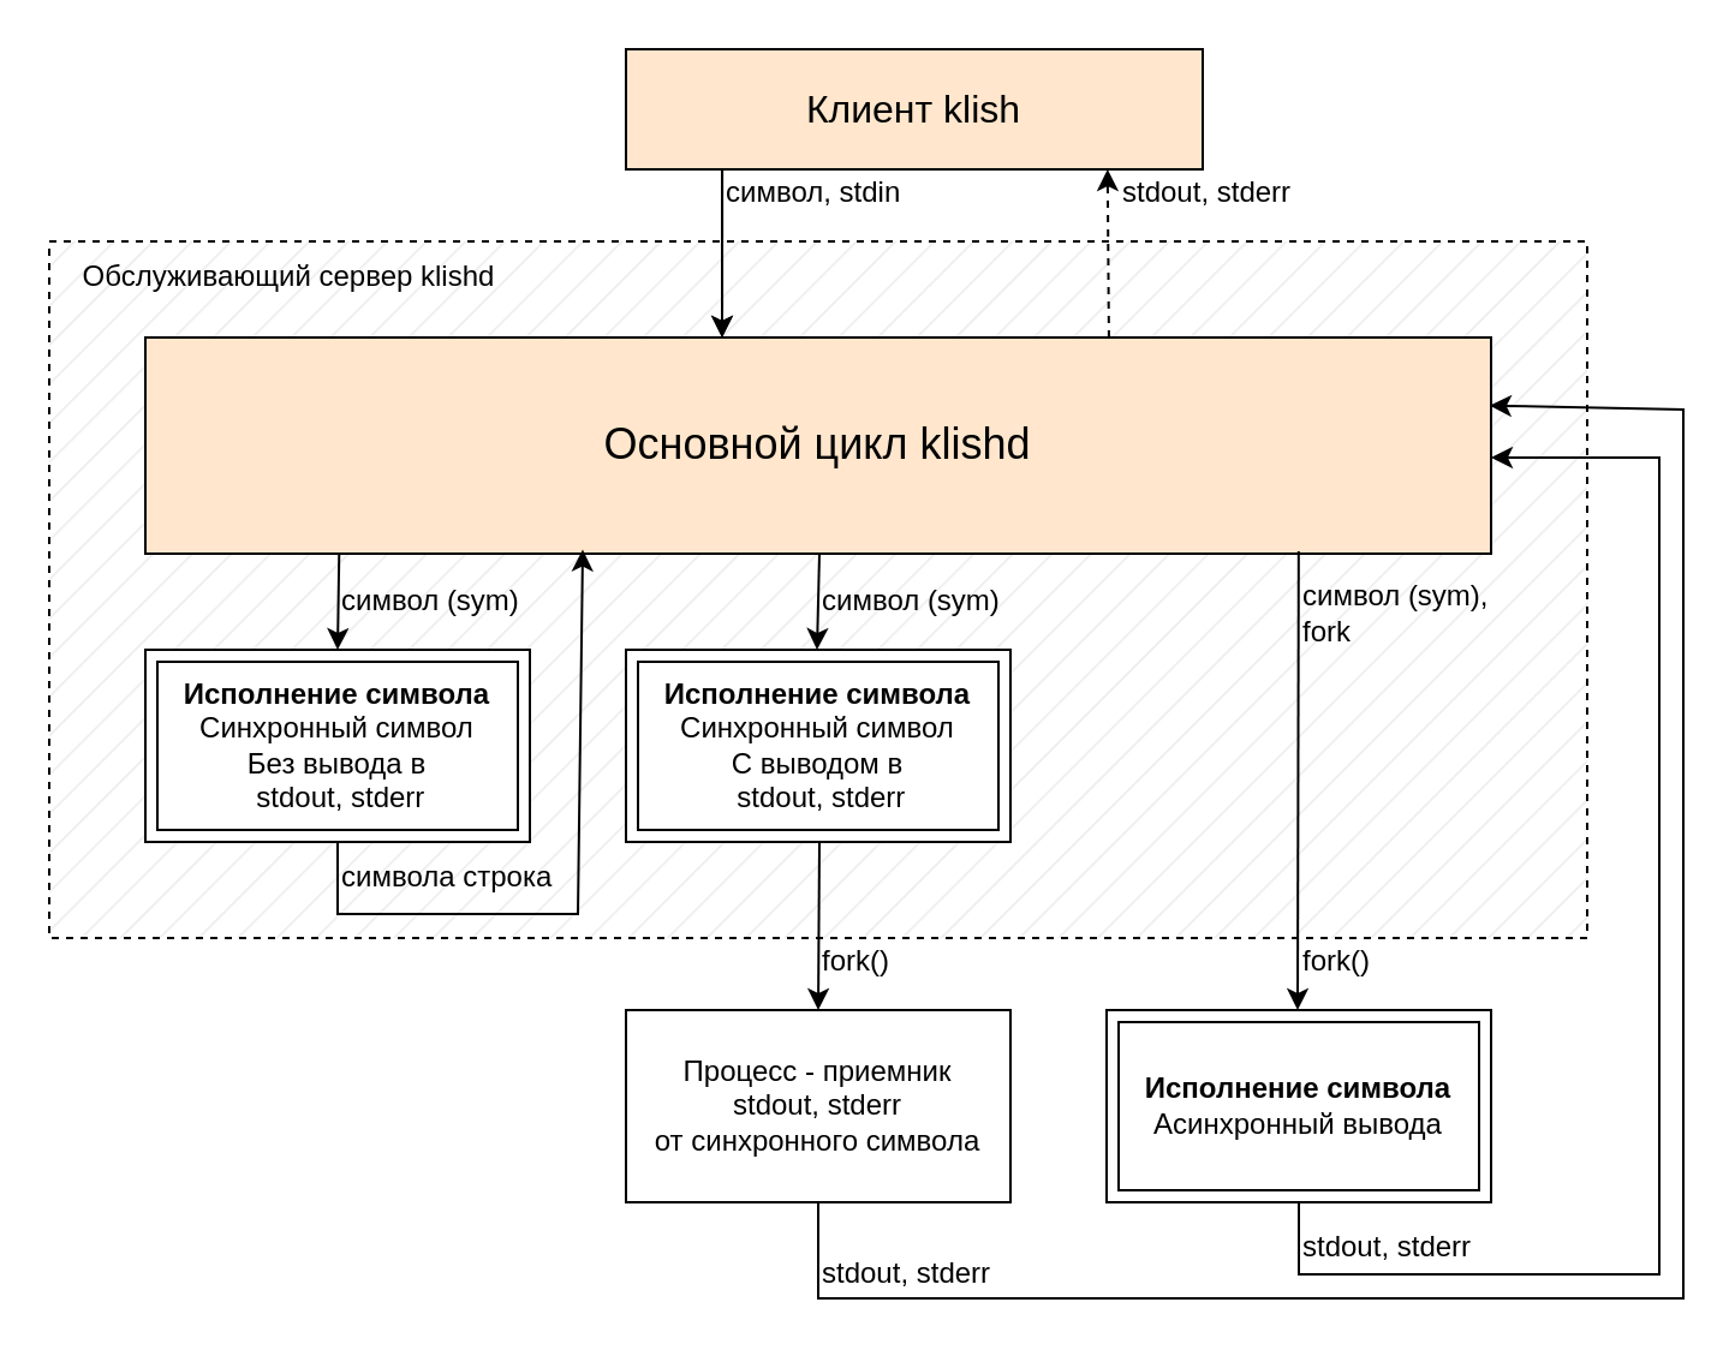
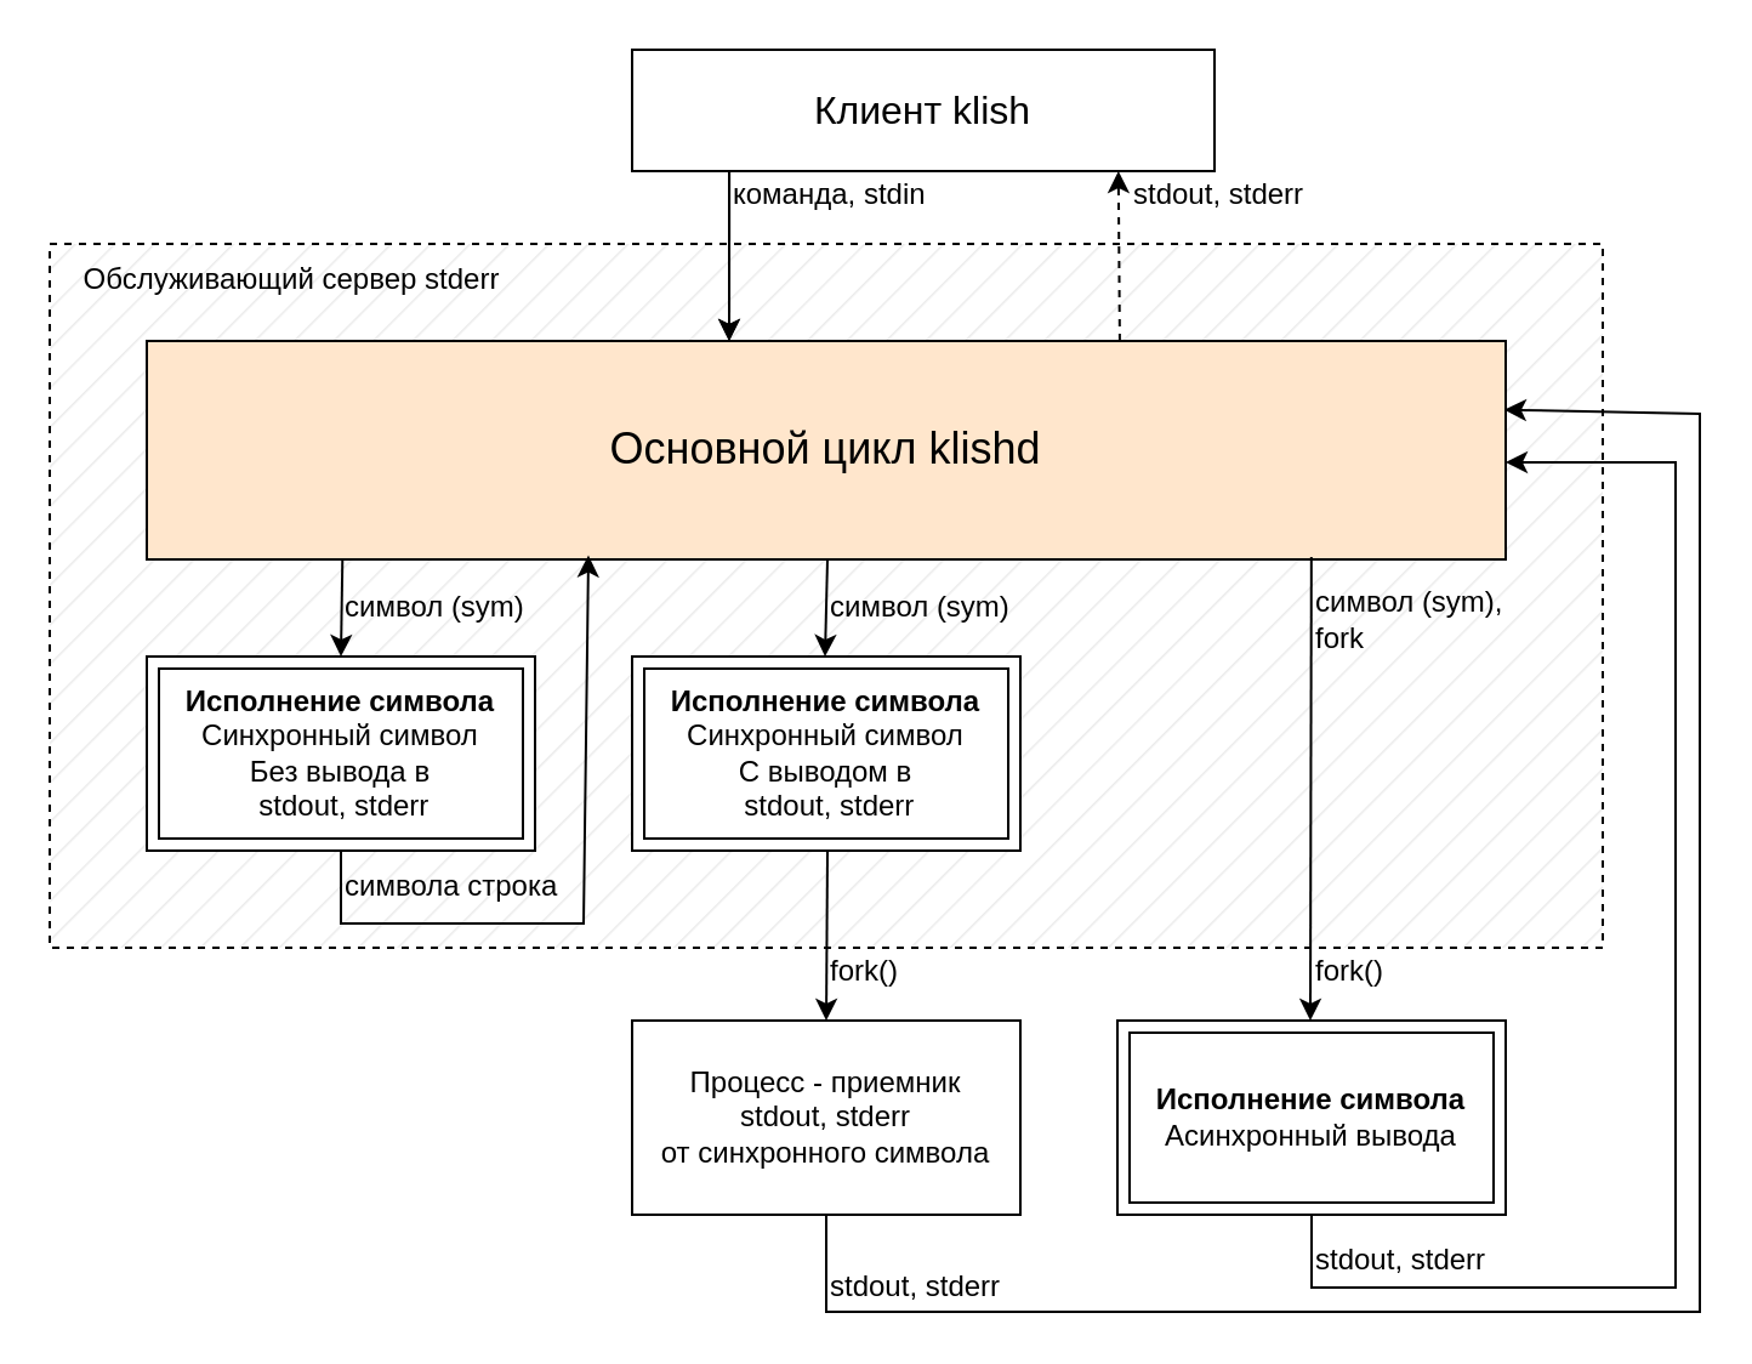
  <mxCell id="0" />
  <mxCell id="1" parent="0" />
  <mxCell id="2" value="" style="whiteSpace=wrap;html=1;align=center;dashed=1;fillStyle=hatch;fillColor=#EBEBEB;" vertex="1" parent="1"><mxGeometry x="20" y="100" width="640" height="290" as="geometry" /></mxCell>
- <mxCell id="3" value="&lt;font style=&quot;font-size: 16px;&quot;&gt;Клиент klish&lt;/font&gt;" style="whiteSpace=wrap;html=1;align=center;fillColor=#ffe6cc;" vertex="1" parent="1"><mxGeometry x="260" y="20" width="240" height="50" as="geometry" /></mxCell>
+ <mxCell id="3" value="&lt;font style=&quot;font-size: 16px;&quot;&gt;Клиент klish&lt;/font&gt;" style="whiteSpace=wrap;html=1;align=center;" vertex="1" parent="1"><mxGeometry x="260" y="20" width="240" height="50" as="geometry" /></mxCell>
  <mxCell id="4" value="&lt;font style=&quot;font-size: 18px;&quot;&gt;Основной цикл klishd&lt;/font&gt;" style="whiteSpace=wrap;html=1;align=center;fillColor=#ffe6cc;" vertex="1" parent="1"><mxGeometry x="60" y="140" width="560" height="90" as="geometry" /></mxCell>
  <mxCell id="5" value="&lt;b&gt;Исполнение символа&lt;br&gt;&lt;/b&gt;Синхронный символ&lt;br&gt;Без вывода в&lt;br&gt;&amp;nbsp;stdout, stderr" style="shape=ext;margin=3;double=1;whiteSpace=wrap;html=1;align=center;" vertex="1" parent="1"><mxGeometry x="60" y="270" width="160" height="80" as="geometry" /></mxCell>
  <mxCell id="6" value="&lt;b&gt;Исполнение символа&lt;br&gt;&lt;/b&gt;Синхронный символ&lt;br&gt;С выводом в&lt;br&gt;&amp;nbsp;stdout, stderr" style="shape=ext;margin=3;double=1;whiteSpace=wrap;html=1;align=center;" vertex="1" parent="1"><mxGeometry x="260" y="270" width="160" height="80" as="geometry" /></mxCell>
  <mxCell id="7" value="&lt;b&gt;Исполнение символа&lt;br&gt;&lt;/b&gt;Асинхронный вывода" style="shape=ext;margin=3;double=1;whiteSpace=wrap;html=1;align=center;" vertex="1" parent="1"><mxGeometry x="460" y="420" width="160" height="80" as="geometry" /></mxCell>
  <mxCell id="8" value="Процесс - приемник&lt;br&gt;stdout, stderr&lt;br&gt;от синхронного символа" style="whiteSpace=wrap;html=1;align=center;" vertex="1" parent="1"><mxGeometry x="260" y="420" width="160" height="80" as="geometry" /></mxCell>
  <mxCell id="9" value="" style="endArrow=classic;html=1;rounded=0;exitX=0.167;exitY=1;exitDx=0;exitDy=0;exitPerimeter=0;" edge="1" parent="1" source="3"><mxGeometry width="50" height="50" relative="1" as="geometry"><mxPoint x="370" y="800" as="sourcePoint" /><mxPoint x="300" y="140" as="targetPoint" /></mxGeometry></mxCell>
  <mxCell id="10" value="" style="endArrow=classic;html=1;rounded=0;exitX=0.167;exitY=1;exitDx=0;exitDy=0;exitPerimeter=0;" edge="1" parent="1"><mxGeometry width="50" height="50" relative="1" as="geometry"><mxPoint x="300" y="70" as="sourcePoint" /><mxPoint x="300" y="140" as="targetPoint" /></mxGeometry></mxCell>
  <mxCell id="11" value="" style="endArrow=classic;html=1;rounded=0;exitX=0.716;exitY=0;exitDx=0;exitDy=0;exitPerimeter=0;entryX=0.835;entryY=1;entryDx=0;entryDy=0;entryPerimeter=0;dashed=1;" edge="1" parent="1" source="4" target="3"><mxGeometry width="50" height="50" relative="1" as="geometry"><mxPoint x="460" y="70" as="sourcePoint" /><mxPoint x="480" y="80" as="targetPoint" /></mxGeometry></mxCell>
- <mxCell id="12" value="Обслуживающий сервер klishd" style="text;html=1;align=center;verticalAlign=middle;whiteSpace=wrap;rounded=0;" vertex="1" parent="1"><mxGeometry x="20" y="100" width="200" height="30" as="geometry" /></mxCell>
+ <mxCell id="12" value="Обслуживающий сервер stderr" style="text;html=1;align=center;verticalAlign=middle;whiteSpace=wrap;rounded=0;" vertex="1" parent="1"><mxGeometry x="20" y="100" width="200" height="30" as="geometry" /></mxCell>
  <mxCell id="13" value="" style="endArrow=classic;html=1;rounded=0;exitX=0.144;exitY=1;exitDx=0;exitDy=0;exitPerimeter=0;entryX=0.5;entryY=0;entryDx=0;entryDy=0;" edge="1" parent="1" source="4" target="5"><mxGeometry width="50" height="50" relative="1" as="geometry"><mxPoint x="280" y="260" as="sourcePoint" /><mxPoint x="330" y="210" as="targetPoint" /></mxGeometry></mxCell>
  <mxCell id="14" value="" style="endArrow=classic;html=1;rounded=0;exitX=0.144;exitY=1;exitDx=0;exitDy=0;exitPerimeter=0;entryX=0.5;entryY=0;entryDx=0;entryDy=0;" edge="1" parent="1"><mxGeometry width="50" height="50" relative="1" as="geometry"><mxPoint x="340.5" y="230" as="sourcePoint" /><mxPoint x="339.5" y="270" as="targetPoint" /></mxGeometry></mxCell>
  <mxCell id="15" value="" style="endArrow=classic;html=1;rounded=0;exitX=0.857;exitY=0.989;exitDx=0;exitDy=0;exitPerimeter=0;entryX=0.5;entryY=0;entryDx=0;entryDy=0;" edge="1" parent="1" source="4"><mxGeometry width="50" height="50" relative="1" as="geometry"><mxPoint x="540.5" y="380" as="sourcePoint" /><mxPoint x="539.5" y="420" as="targetPoint" /></mxGeometry></mxCell>
  <mxCell id="16" value="" style="endArrow=classic;html=1;rounded=0;exitX=0.144;exitY=1;exitDx=0;exitDy=0;exitPerimeter=0;entryX=0.5;entryY=0;entryDx=0;entryDy=0;" edge="1" parent="1" target="8"><mxGeometry width="50" height="50" relative="1" as="geometry"><mxPoint x="340.5" y="350" as="sourcePoint" /><mxPoint x="339.5" y="390" as="targetPoint" /></mxGeometry></mxCell>
  <mxCell id="17" value="" style="endArrow=classic;html=1;rounded=0;exitX=0.5;exitY=1;exitDx=0;exitDy=0;" edge="1" parent="1" source="7"><mxGeometry width="50" height="50" relative="1" as="geometry"><mxPoint x="280" y="260" as="sourcePoint" /><mxPoint x="620" y="190" as="targetPoint" /><Array as="points"><mxPoint x="540" y="530" /><mxPoint x="690" y="530" /><mxPoint x="690" y="190" /></Array></mxGeometry></mxCell>
  <mxCell id="18" value="" style="endArrow=classic;html=1;rounded=0;exitX=0.5;exitY=1;exitDx=0;exitDy=0;entryX=0.999;entryY=0.315;entryDx=0;entryDy=0;entryPerimeter=0;" edge="1" parent="1" source="8" target="4"><mxGeometry width="50" height="50" relative="1" as="geometry"><mxPoint x="590" y="510" as="sourcePoint" /><mxPoint x="680" y="180" as="targetPoint" /><Array as="points"><mxPoint x="340" y="540" /><mxPoint x="700" y="540" /><mxPoint x="700" y="170" /></Array></mxGeometry></mxCell>
- <mxCell id="19" value="символ, stdin" style="text;html=1;align=left;verticalAlign=middle;whiteSpace=wrap;rounded=0;" vertex="1" parent="1"><mxGeometry x="300" y="70" width="90" height="20" as="geometry" /></mxCell>
+ <mxCell id="19" value="команда, stdin" style="text;html=1;align=left;verticalAlign=middle;whiteSpace=wrap;rounded=0;" vertex="1" parent="1"><mxGeometry x="300" y="70" width="90" height="20" as="geometry" /></mxCell>
  <mxCell id="20" value="stdout, stderr" style="text;html=1;align=left;verticalAlign=middle;whiteSpace=wrap;rounded=0;" vertex="1" parent="1"><mxGeometry x="465" y="70" width="85" height="20" as="geometry" /></mxCell>
  <mxCell id="21" value="символ (sym)" style="text;html=1;align=left;verticalAlign=middle;whiteSpace=wrap;rounded=0;" vertex="1" parent="1"><mxGeometry x="140" y="240" width="90" height="20" as="geometry" /></mxCell>
  <mxCell id="22" value="символ (sym)" style="text;html=1;align=left;verticalAlign=middle;whiteSpace=wrap;rounded=0;" vertex="1" parent="1"><mxGeometry x="340" y="240" width="90" height="20" as="geometry" /></mxCell>
  <mxCell id="23" value="символ (sym),&lt;br&gt;fork" style="text;html=1;align=left;verticalAlign=middle;whiteSpace=wrap;rounded=0;" vertex="1" parent="1"><mxGeometry x="540" y="240" width="90" height="30" as="geometry" /></mxCell>
  <mxCell id="24" value="fork()" style="text;html=1;align=left;verticalAlign=middle;whiteSpace=wrap;rounded=0;" vertex="1" parent="1"><mxGeometry x="340" y="390" width="40" height="20" as="geometry" /></mxCell>
  <mxCell id="25" value="fork()" style="text;html=1;align=left;verticalAlign=middle;whiteSpace=wrap;rounded=0;" vertex="1" parent="1"><mxGeometry x="540" y="390" width="40" height="20" as="geometry" /></mxCell>
  <mxCell id="26" value="stdout, stderr" style="text;html=1;align=left;verticalAlign=middle;whiteSpace=wrap;rounded=0;" vertex="1" parent="1"><mxGeometry x="340" y="520" width="80" height="20" as="geometry" /></mxCell>
  <mxCell id="27" value="stdout, stderr" style="text;html=1;align=left;verticalAlign=middle;whiteSpace=wrap;rounded=0;" vertex="1" parent="1"><mxGeometry x="540" y="509" width="80" height="20" as="geometry" /></mxCell>
  <mxCell id="28" value="" style="endArrow=classic;html=1;rounded=0;exitX=0.5;exitY=1;exitDx=0;exitDy=0;entryX=0.325;entryY=0.981;entryDx=0;entryDy=0;entryPerimeter=0;" edge="1" parent="1" source="5" target="4"><mxGeometry width="50" height="50" relative="1" as="geometry"><mxPoint x="280" y="340" as="sourcePoint" /><mxPoint x="330" y="290" as="targetPoint" /><Array as="points"><mxPoint x="140" y="380" /><mxPoint x="240" y="380" /></Array></mxGeometry></mxCell>
  <mxCell id="29" value="символа строка" style="text;html=1;align=left;verticalAlign=middle;whiteSpace=wrap;rounded=0;" vertex="1" parent="1"><mxGeometry x="140" y="350" width="90" height="30" as="geometry" /></mxCell>
